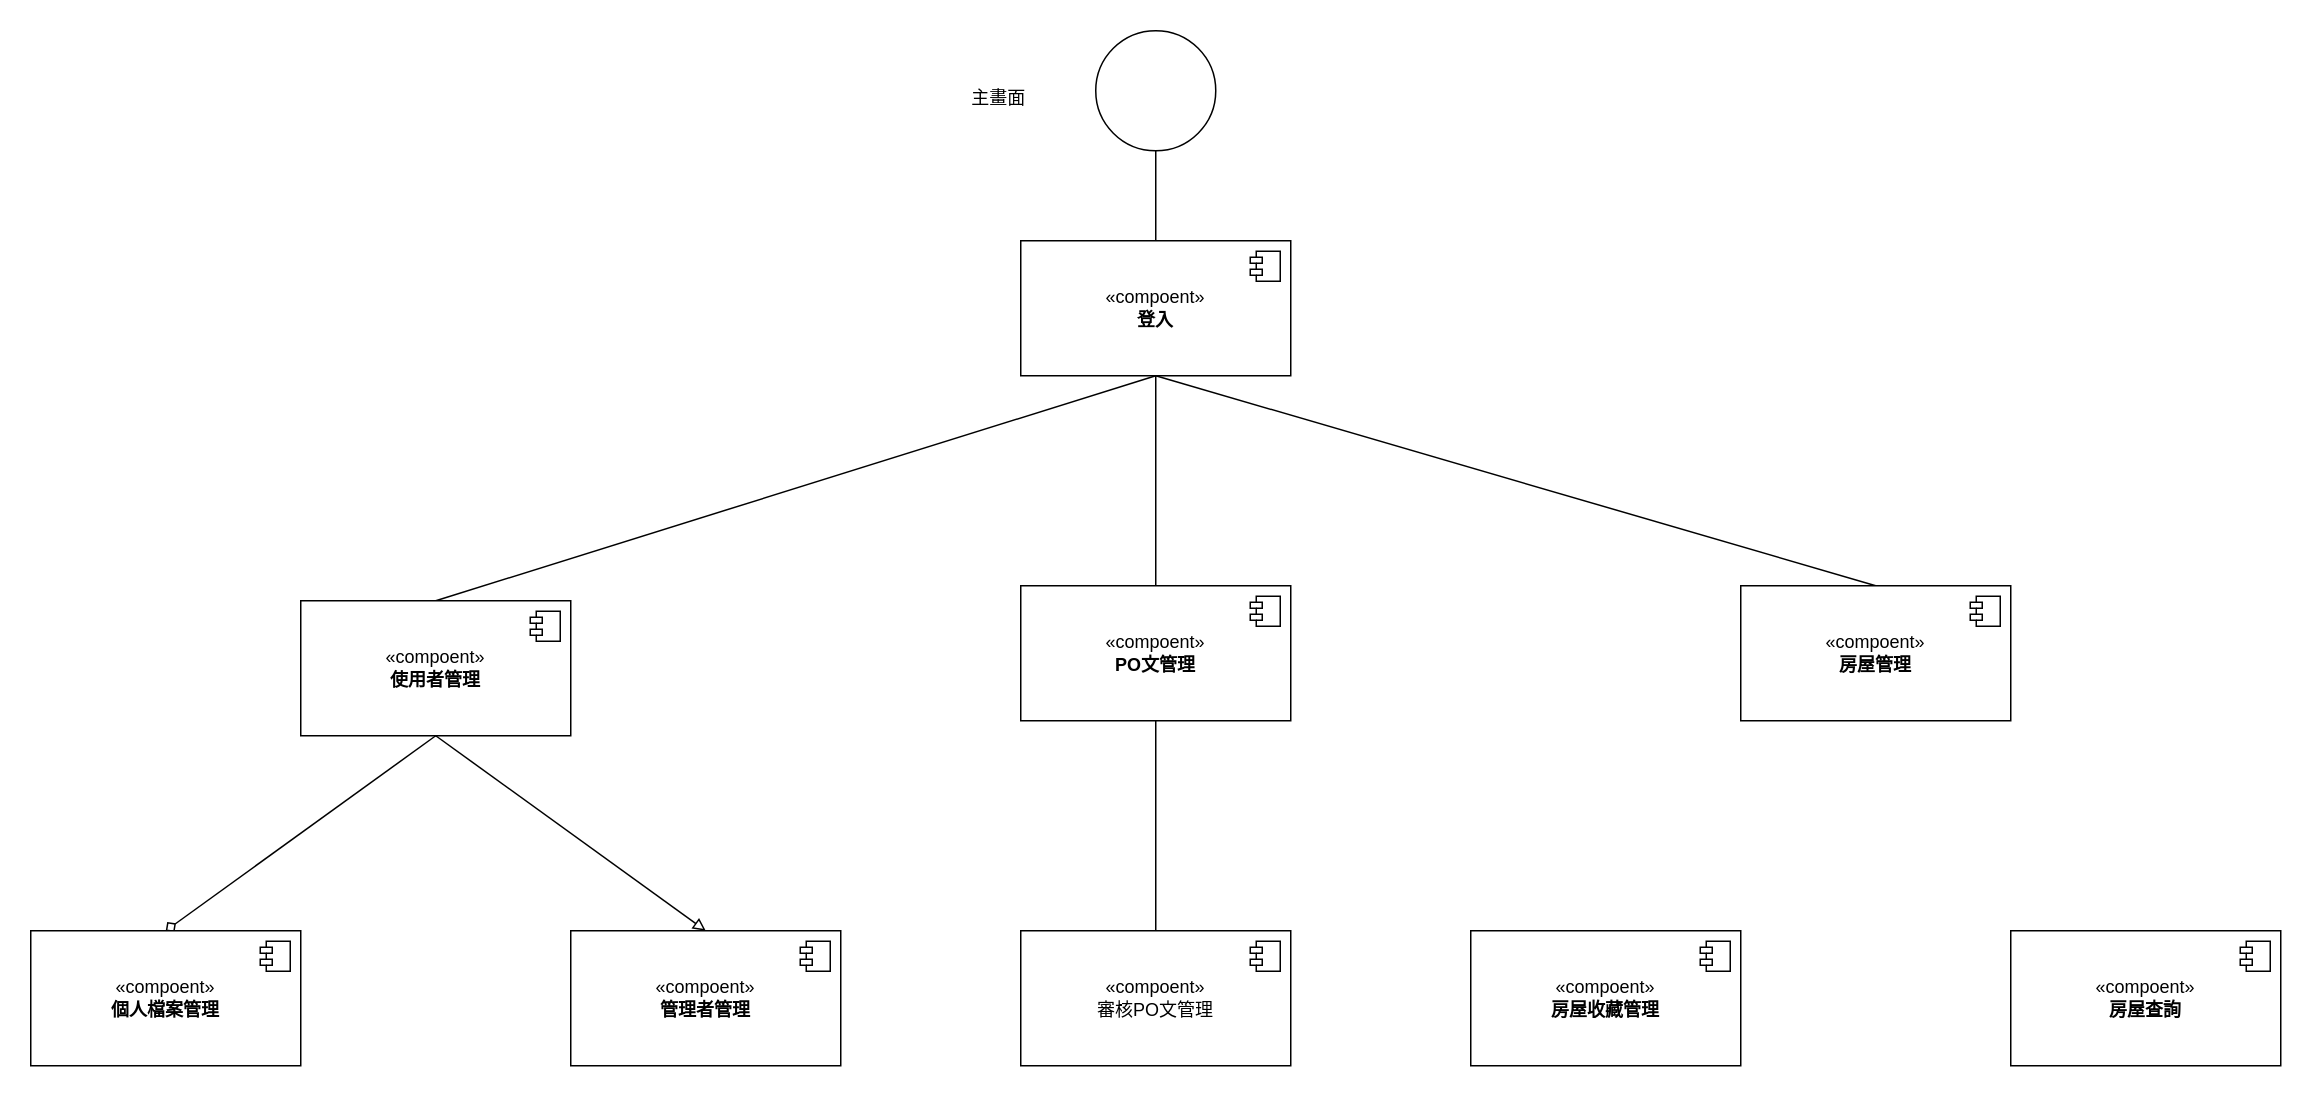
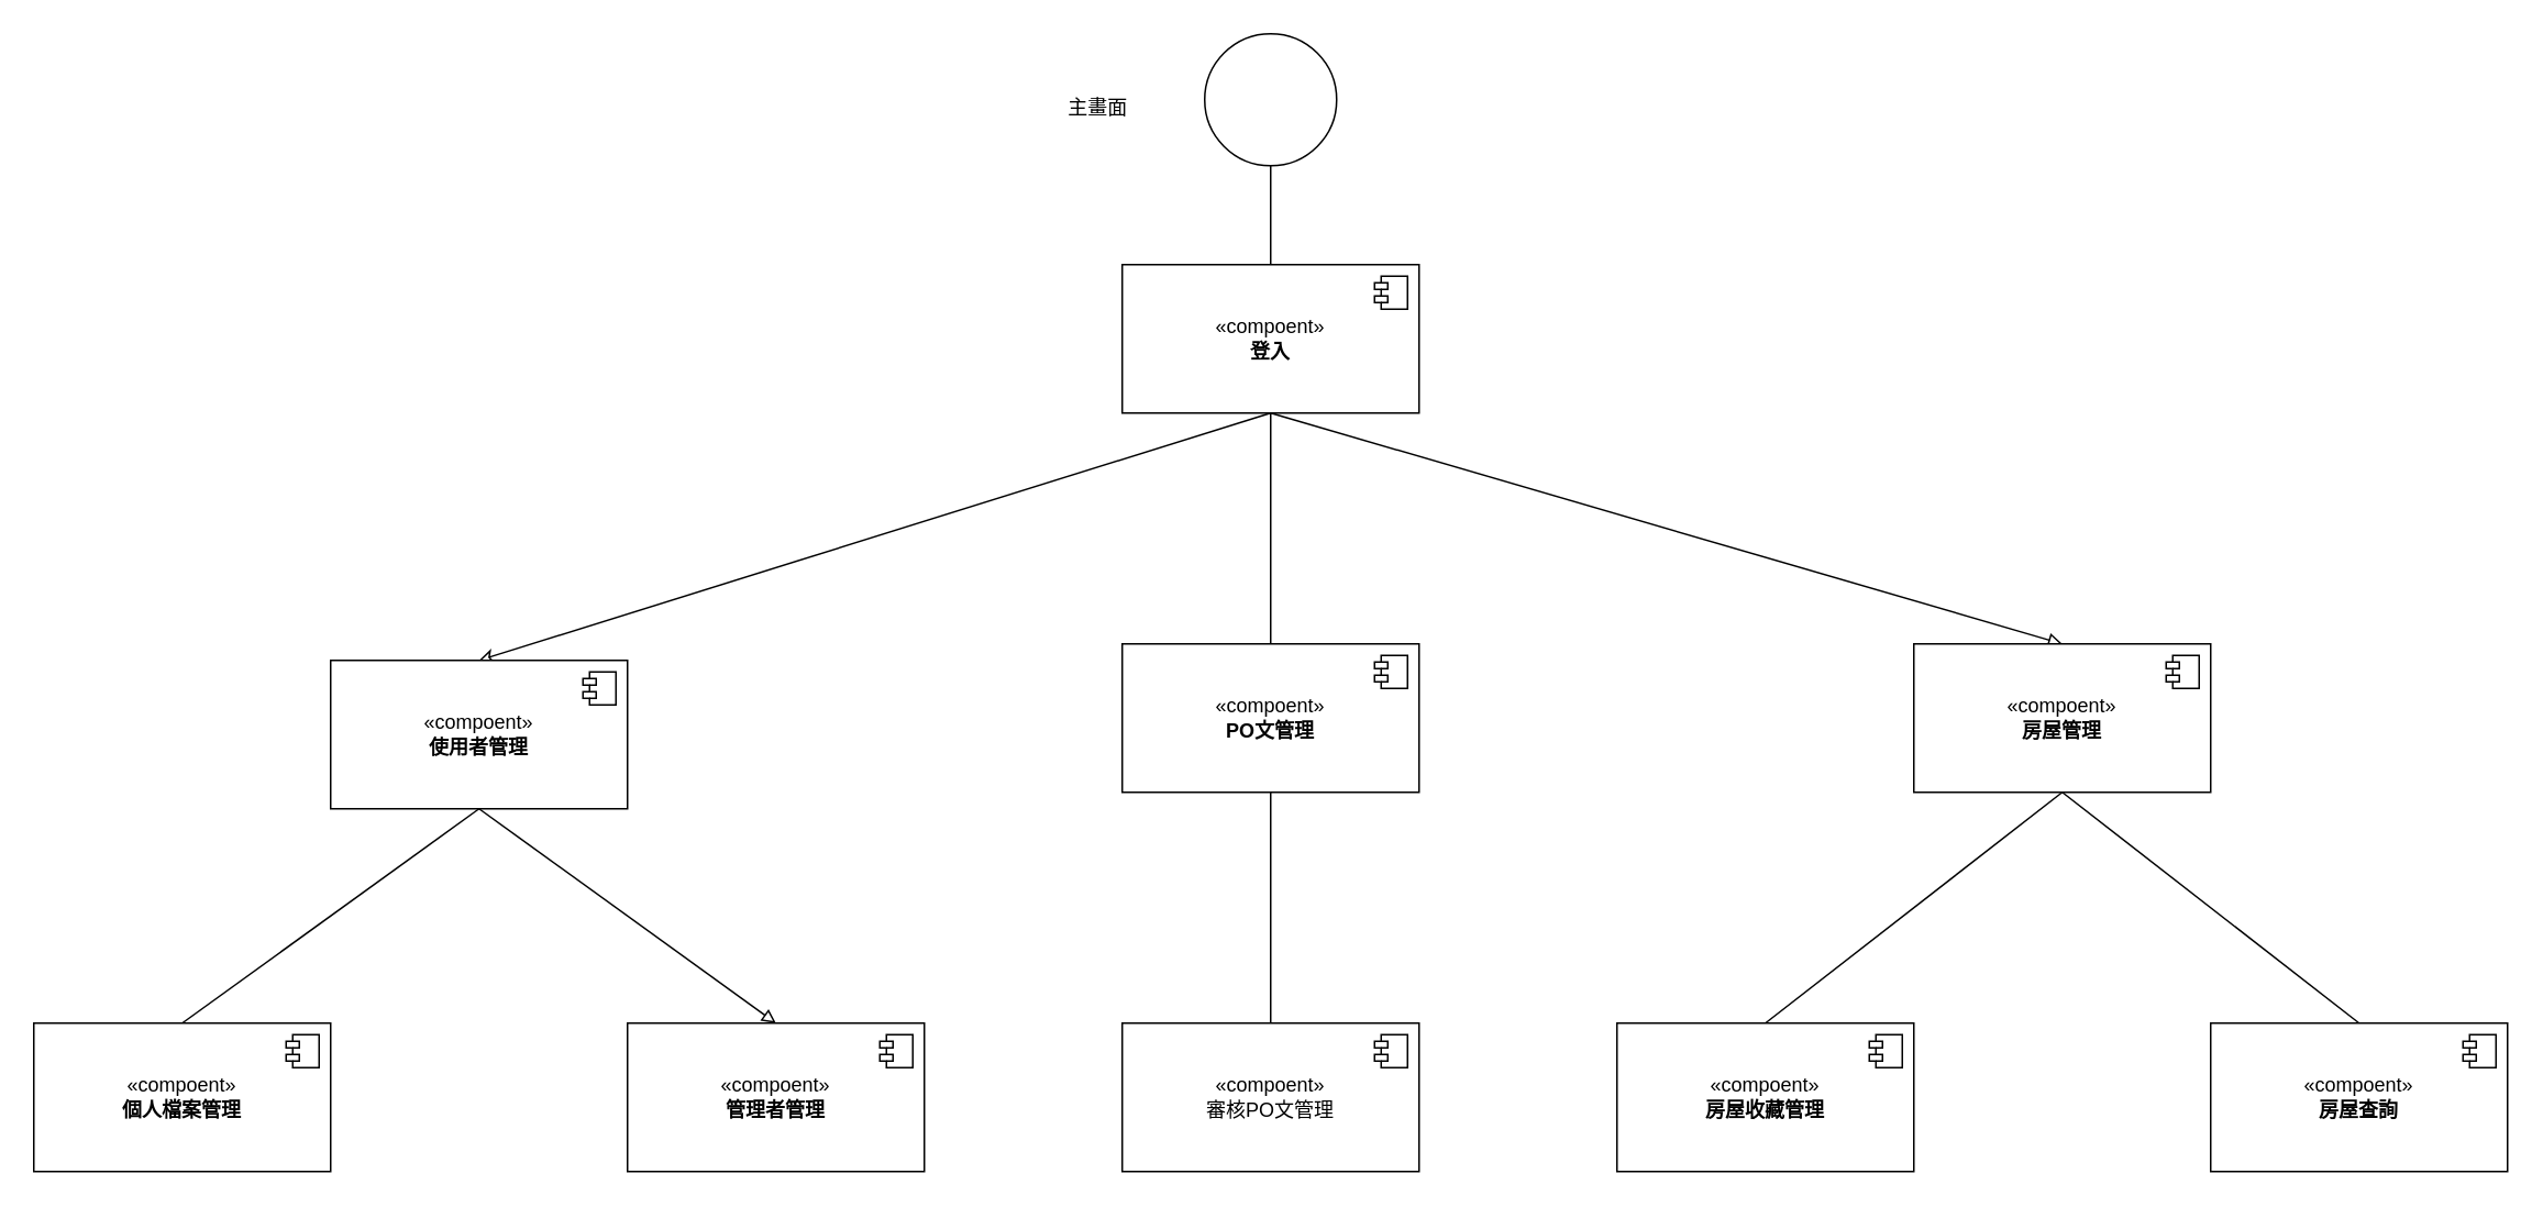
  <mxCell id="0" />
  <mxCell id="1" parent="0" />
  <mxCell id="2" style="edgeStyle=orthogonalEdgeStyle;rounded=0;orthogonalLoop=1;jettySize=auto;html=1;exitX=0.5;exitY=1;exitDx=0;exitDy=0;endArrow=none;endFill=0;" parent="1" source="3" target="7" edge="1"><mxGeometry relative="1" as="geometry" /></mxCell>
  <mxCell id="3" value="" style="ellipse;whiteSpace=wrap;html=1;aspect=fixed;" parent="1" vertex="1"><mxGeometry x="730" y="20" width="80" height="80" as="geometry" /></mxCell>
- <mxCell id="4" style="rounded=0;orthogonalLoop=1;jettySize=auto;html=1;exitX=0.5;exitY=1;exitDx=0;exitDy=0;entryX=0.5;entryY=0;entryDx=0;entryDy=0;endArrow=none;endFill=0;" parent="1" source="7" target="13" edge="1"><mxGeometry relative="1" as="geometry" /></mxCell>
+ <mxCell id="4" style="rounded=0;orthogonalLoop=1;jettySize=auto;html=1;exitX=0.5;exitY=1;exitDx=0;exitDy=0;entryX=0.5;entryY=0;entryDx=0;entryDy=0;endArrow=classic;endFill=0;" parent="1" source="7" target="13" edge="1"><mxGeometry relative="1" as="geometry" /></mxCell>
  <mxCell id="5" style="edgeStyle=orthogonalEdgeStyle;rounded=0;orthogonalLoop=1;jettySize=auto;html=1;exitX=0.5;exitY=1;exitDx=0;exitDy=0;entryX=0.5;entryY=0;entryDx=0;entryDy=0;endArrow=none;endFill=0;" parent="1" source="7" target="9" edge="1"><mxGeometry relative="1" as="geometry" /></mxCell>
- <mxCell id="6" style="rounded=0;orthogonalLoop=1;jettySize=auto;html=1;exitX=0.5;exitY=1;exitDx=0;exitDy=0;entryX=0.5;entryY=0;entryDx=0;entryDy=0;endArrow=none;endFill=0;" parent="1" source="7" target="17" edge="1"><mxGeometry relative="1" as="geometry" /></mxCell>
+ <mxCell id="6" style="rounded=0;orthogonalLoop=1;jettySize=auto;html=1;exitX=0.5;exitY=1;exitDx=0;exitDy=0;entryX=0.5;entryY=0;entryDx=0;entryDy=0;endArrow=block;endFill=0;" parent="1" source="7" target="17" edge="1"><mxGeometry relative="1" as="geometry" /></mxCell>
  <mxCell id="7" value="«compoent»&lt;br&gt;&lt;b&gt;登入&lt;/b&gt;" style="html=1;dropTarget=0;whiteSpace=wrap;" parent="1" vertex="1"><mxGeometry x="680" y="160" width="180" height="90" as="geometry" /></mxCell>
  <mxCell id="8" value="" style="shape=module;jettyWidth=8;jettyHeight=4;" parent="7" vertex="1"><mxGeometry x="1" width="20" height="20" relative="1" as="geometry"><mxPoint x="-27" y="7" as="offset" /></mxGeometry></mxCell>
  <mxCell id="9" value="«compoent»&lt;br&gt;&lt;b&gt;PO文管理&lt;/b&gt;" style="html=1;dropTarget=0;whiteSpace=wrap;" parent="1" vertex="1"><mxGeometry x="680" y="390" width="180" height="90" as="geometry" /></mxCell>
  <mxCell id="10" value="" style="shape=module;jettyWidth=8;jettyHeight=4;" parent="9" vertex="1"><mxGeometry x="1" width="20" height="20" relative="1" as="geometry"><mxPoint x="-27" y="7" as="offset" /></mxGeometry></mxCell>
- <mxCell id="11" style="rounded=0;orthogonalLoop=1;jettySize=auto;html=1;exitX=0.5;exitY=1;exitDx=0;exitDy=0;entryX=0.5;entryY=0;entryDx=0;entryDy=0;endArrow=diamond;endFill=0;" parent="1" source="13" target="22" edge="1"><mxGeometry relative="1" as="geometry" /></mxCell>
+ <mxCell id="11" style="rounded=0;orthogonalLoop=1;jettySize=auto;html=1;exitX=0.5;exitY=1;exitDx=0;exitDy=0;entryX=0.5;entryY=0;entryDx=0;entryDy=0;endArrow=none;endFill=0;" parent="1" source="13" target="22" edge="1"><mxGeometry relative="1" as="geometry" /></mxCell>
  <mxCell id="12" style="rounded=0;orthogonalLoop=1;jettySize=auto;html=1;exitX=0.5;exitY=1;exitDx=0;exitDy=0;entryX=0.5;entryY=0;entryDx=0;entryDy=0;endArrow=block;endFill=0;" parent="1" source="13" target="24" edge="1"><mxGeometry relative="1" as="geometry" /></mxCell>
  <mxCell id="13" value="«compoent»&lt;br&gt;&lt;b&gt;使用者管理&lt;/b&gt;" style="html=1;dropTarget=0;whiteSpace=wrap;" parent="1" vertex="1"><mxGeometry x="200" y="400" width="180" height="90" as="geometry" /></mxCell>
  <mxCell id="14" value="" style="shape=module;jettyWidth=8;jettyHeight=4;" parent="13" vertex="1"><mxGeometry x="1" width="20" height="20" relative="1" as="geometry"><mxPoint x="-27" y="7" as="offset" /></mxGeometry></mxCell>
+ <mxCell id="15" style="rounded=0;orthogonalLoop=1;jettySize=auto;html=1;exitX=0.5;exitY=1;exitDx=0;exitDy=0;entryX=0.5;entryY=0;entryDx=0;entryDy=0;endArrow=none;endFill=0;" parent="1" source="17" target="26" edge="1"><mxGeometry relative="1" as="geometry" /></mxCell>
+ <mxCell id="16" style="rounded=0;orthogonalLoop=1;jettySize=auto;html=1;exitX=0.5;exitY=1;exitDx=0;exitDy=0;entryX=0.5;entryY=0;entryDx=0;entryDy=0;endArrow=none;endFill=0;" parent="1" source="17" target="28" edge="1"><mxGeometry relative="1" as="geometry" /></mxCell>
  <mxCell id="17" value="«compoent»&lt;br&gt;&lt;b&gt;房屋管理&lt;/b&gt;" style="html=1;dropTarget=0;whiteSpace=wrap;" parent="1" vertex="1"><mxGeometry x="1160" y="390" width="180" height="90" as="geometry" /></mxCell>
  <mxCell id="18" value="" style="shape=module;jettyWidth=8;jettyHeight=4;" parent="17" vertex="1"><mxGeometry x="1" width="20" height="20" relative="1" as="geometry"><mxPoint x="-27" y="7" as="offset" /></mxGeometry></mxCell>
  <mxCell id="19" style="rounded=0;orthogonalLoop=1;jettySize=auto;html=1;exitX=0.5;exitY=1;exitDx=0;exitDy=0;entryX=0.5;entryY=0;entryDx=0;entryDy=0;endArrow=none;endFill=0;" parent="1" source="9" target="20" edge="1"><mxGeometry relative="1" as="geometry"><mxPoint x="770" y="480" as="sourcePoint" /></mxGeometry></mxCell>
  <mxCell id="20" value="«compoent»&lt;div&gt;審核PO文管理&lt;/div&gt;" style="html=1;dropTarget=0;whiteSpace=wrap;" parent="1" vertex="1"><mxGeometry x="680" y="620" width="180" height="90" as="geometry" /></mxCell>
  <mxCell id="21" value="" style="shape=module;jettyWidth=8;jettyHeight=4;" parent="20" vertex="1"><mxGeometry x="1" width="20" height="20" relative="1" as="geometry"><mxPoint x="-27" y="7" as="offset" /></mxGeometry></mxCell>
  <mxCell id="22" value="«compoent»&lt;br&gt;&lt;b&gt;個人檔案管理&lt;/b&gt;" style="html=1;dropTarget=0;whiteSpace=wrap;" parent="1" vertex="1"><mxGeometry x="20" y="620" width="180" height="90" as="geometry" /></mxCell>
  <mxCell id="23" value="" style="shape=module;jettyWidth=8;jettyHeight=4;" parent="22" vertex="1"><mxGeometry x="1" width="20" height="20" relative="1" as="geometry"><mxPoint x="-27" y="7" as="offset" /></mxGeometry></mxCell>
  <mxCell id="24" value="«compoent»&lt;br&gt;&lt;b&gt;管理者管理&lt;/b&gt;" style="html=1;dropTarget=0;whiteSpace=wrap;" parent="1" vertex="1"><mxGeometry x="380" y="620" width="180" height="90" as="geometry" /></mxCell>
  <mxCell id="25" value="" style="shape=module;jettyWidth=8;jettyHeight=4;" parent="24" vertex="1"><mxGeometry x="1" width="20" height="20" relative="1" as="geometry"><mxPoint x="-27" y="7" as="offset" /></mxGeometry></mxCell>
  <mxCell id="26" value="«compoent»&lt;br&gt;&lt;b&gt;房屋收藏管理&lt;/b&gt;" style="html=1;dropTarget=0;whiteSpace=wrap;" parent="1" vertex="1"><mxGeometry x="980" y="620" width="180" height="90" as="geometry" /></mxCell>
  <mxCell id="27" value="" style="shape=module;jettyWidth=8;jettyHeight=4;" parent="26" vertex="1"><mxGeometry x="1" width="20" height="20" relative="1" as="geometry"><mxPoint x="-27" y="7" as="offset" /></mxGeometry></mxCell>
  <mxCell id="28" value="«compoent»&lt;br&gt;&lt;b&gt;房屋查詢&lt;/b&gt;" style="html=1;dropTarget=0;whiteSpace=wrap;" parent="1" vertex="1"><mxGeometry x="1340" y="620" width="180" height="90" as="geometry" /></mxCell>
  <mxCell id="29" value="" style="shape=module;jettyWidth=8;jettyHeight=4;" parent="28" vertex="1"><mxGeometry x="1" width="20" height="20" relative="1" as="geometry"><mxPoint x="-27" y="7" as="offset" /></mxGeometry></mxCell>
  <mxCell id="30" value="主畫面" style="text;html=1;align=center;verticalAlign=middle;resizable=0;points=[];autosize=1;strokeColor=none;fillColor=none;" parent="1" vertex="1"><mxGeometry x="635" y="50" width="60" height="30" as="geometry" /></mxCell>
